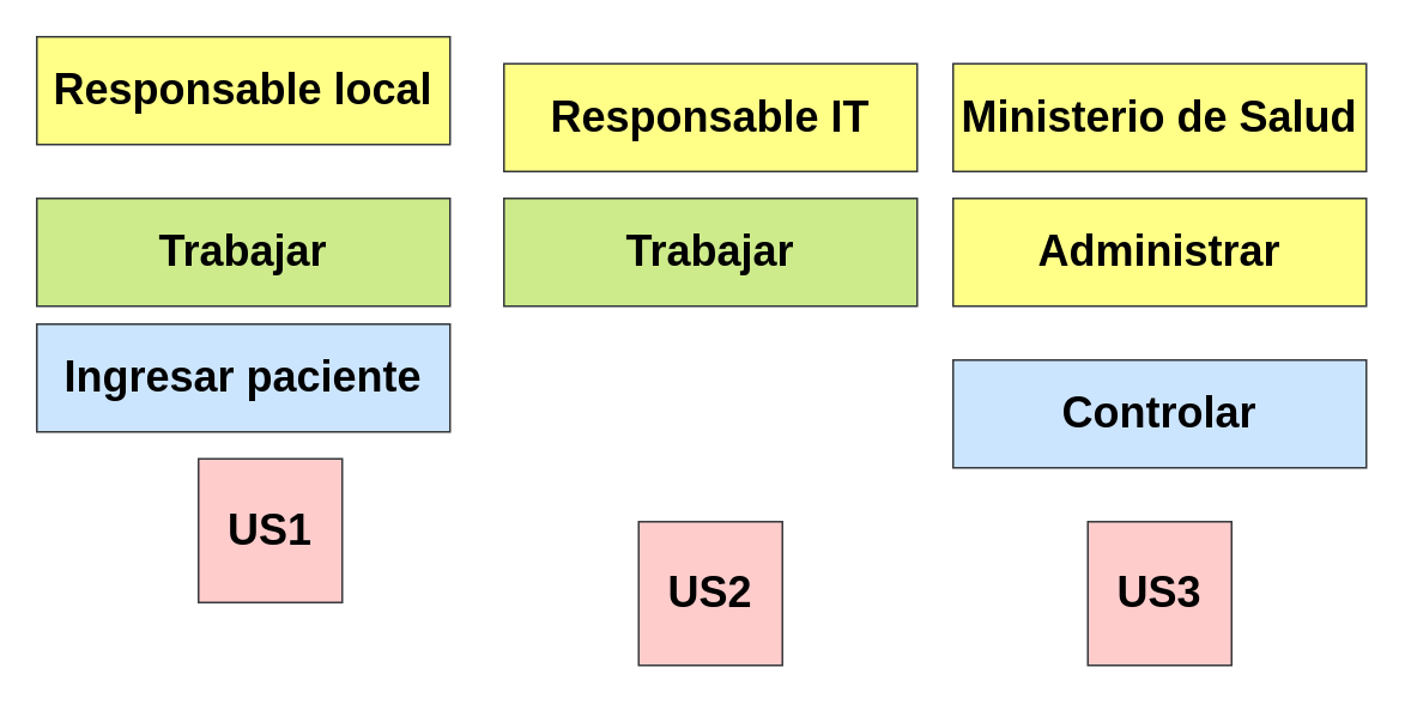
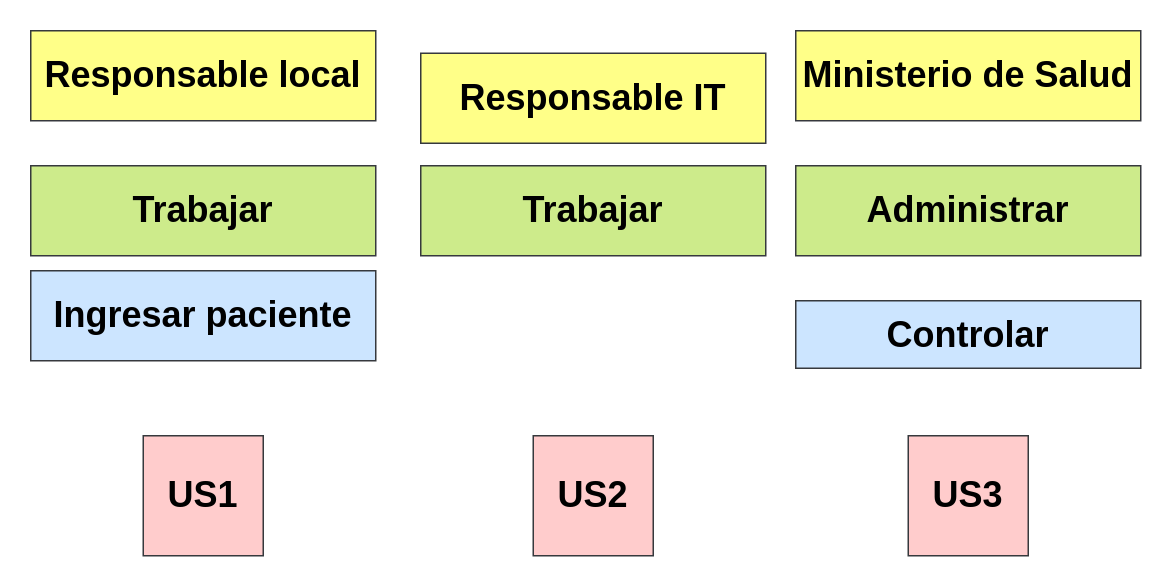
  <mxCell id="0" />
  <mxCell id="1" parent="0" />
  <mxCell id="2" value="&lt;h1&gt;Responsable local&lt;/h1&gt;" style="rounded=0;whiteSpace=wrap;html=1;fillColor=#ffff88;strokeColor=#36393d;" vertex="1" parent="1"><mxGeometry x="20" y="20" width="230" height="60" as="geometry" /></mxCell>
  <mxCell id="3" value="&lt;h1&gt;Responsable IT&lt;/h1&gt;" style="rounded=0;whiteSpace=wrap;html=1;fillColor=#ffff88;strokeColor=#36393d;" vertex="1" parent="1"><mxGeometry x="280" y="35" width="230" height="60" as="geometry" /></mxCell>
- <mxCell id="4" value="&lt;h1&gt;Ministerio de Salud&lt;/h1&gt;" style="rounded=0;whiteSpace=wrap;html=1;fillColor=#ffff88;strokeColor=#36393d;" vertex="1" parent="1"><mxGeometry x="530" y="35" width="230" height="60" as="geometry" /></mxCell>
+ <mxCell id="4" value="&lt;h1&gt;Ministerio de Salud&lt;/h1&gt;" style="rounded=0;whiteSpace=wrap;html=1;fillColor=#ffff88;strokeColor=#36393d;" vertex="1" parent="1"><mxGeometry x="530" y="20" width="230" height="60" as="geometry" /></mxCell>
  <mxCell id="5" value="&lt;h1&gt;Trabajar&lt;/h1&gt;" style="rounded=0;whiteSpace=wrap;html=1;fillColor=#cdeb8b;strokeColor=#36393d;" vertex="1" parent="1"><mxGeometry x="20" y="110" width="230" height="60" as="geometry" /></mxCell>
  <mxCell id="6" value="&lt;h1&gt;Trabajar&lt;/h1&gt;" style="rounded=0;whiteSpace=wrap;html=1;fillColor=#cdeb8b;strokeColor=#36393d;" vertex="1" parent="1"><mxGeometry x="280" y="110" width="230" height="60" as="geometry" /></mxCell>
- <mxCell id="7" value="&lt;h1&gt;Administrar&lt;/h1&gt;" style="rounded=0;whiteSpace=wrap;html=1;fillColor=#ffff88;strokeColor=#36393d;" vertex="1" parent="1"><mxGeometry x="530" y="110" width="230" height="60" as="geometry" /></mxCell>
+ <mxCell id="7" value="&lt;h1&gt;Administrar&lt;/h1&gt;" style="rounded=0;whiteSpace=wrap;html=1;fillColor=#cdeb8b;strokeColor=#36393d;" vertex="1" parent="1"><mxGeometry x="530" y="110" width="230" height="60" as="geometry" /></mxCell>
  <mxCell id="8" value="&lt;h1&gt;Ingresar paciente&lt;/h1&gt;" style="rounded=0;whiteSpace=wrap;html=1;fillColor=#cce5ff;strokeColor=#36393d;" vertex="1" parent="1"><mxGeometry x="20" y="180" width="230" height="60" as="geometry" /></mxCell>
- <mxCell id="9" value="&lt;h1&gt;Controlar&lt;/h1&gt;" style="rounded=0;whiteSpace=wrap;html=1;fillColor=#cce5ff;strokeColor=#36393d;" vertex="1" parent="1"><mxGeometry x="530" y="200" width="230" height="60" as="geometry" /></mxCell>
- <mxCell id="10" value="&lt;h1&gt;US1&lt;/h1&gt;" style="whiteSpace=wrap;html=1;aspect=fixed;fillColor=#ffcccc;strokeColor=#36393d;" vertex="1" parent="1"><mxGeometry x="110" y="255" width="80" height="80" as="geometry" /></mxCell>
+ <mxCell id="9" value="&lt;h1&gt;Controlar&lt;/h1&gt;" style="rounded=0;whiteSpace=wrap;html=1;fillColor=#cce5ff;strokeColor=#36393d;" vertex="1" parent="1"><mxGeometry x="530" y="200" width="230" height="45" as="geometry" /></mxCell>
+ <mxCell id="10" value="&lt;h1&gt;US1&lt;/h1&gt;" style="whiteSpace=wrap;html=1;aspect=fixed;fillColor=#ffcccc;strokeColor=#36393d;" vertex="1" parent="1"><mxGeometry x="95" y="290" width="80" height="80" as="geometry" /></mxCell>
  <mxCell id="11" value="&lt;h1&gt;US2&lt;/h1&gt;" style="whiteSpace=wrap;html=1;aspect=fixed;fillColor=#ffcccc;strokeColor=#36393d;" vertex="1" parent="1"><mxGeometry x="355" y="290" width="80" height="80" as="geometry" /></mxCell>
  <mxCell id="12" value="&lt;h1&gt;US3&lt;/h1&gt;" style="whiteSpace=wrap;html=1;aspect=fixed;fillColor=#ffcccc;strokeColor=#36393d;" vertex="1" parent="1"><mxGeometry x="605" y="290" width="80" height="80" as="geometry" /></mxCell>
